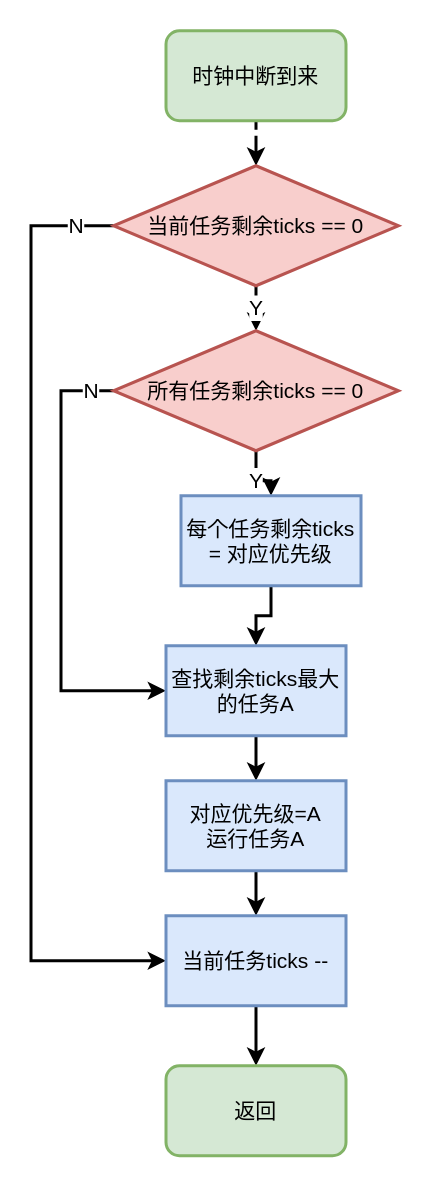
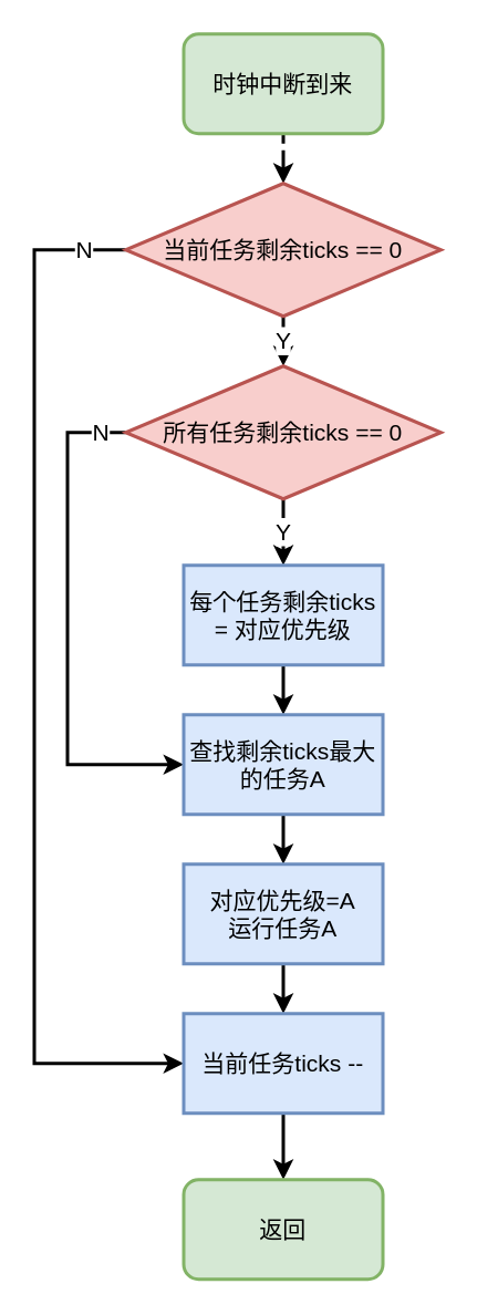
  <mxCell id="0" />
  <mxCell id="1" parent="0" />
  <mxCell id="2" style="edgeStyle=orthogonalEdgeStyle;rounded=0;orthogonalLoop=1;jettySize=auto;html=1;exitX=0.5;exitY=1;exitDx=0;exitDy=0;fontSize=14;strokeWidth=2;dashed=1;" edge="1" parent="1" source="3" target="6"><mxGeometry relative="1" as="geometry" /></mxCell>
  <mxCell id="3" value="时钟中断到来" style="rounded=1;whiteSpace=wrap;html=1;fontSize=14;strokeWidth=2;fillColor=#d5e8d4;strokeColor=#82b366;" vertex="1" parent="1"><mxGeometry x="110" y="20" width="120" height="60" as="geometry" /></mxCell>
  <mxCell id="4" value="Y" style="edgeStyle=orthogonalEdgeStyle;rounded=0;orthogonalLoop=1;jettySize=auto;html=1;exitX=0.5;exitY=1;exitDx=0;exitDy=0;entryX=0.5;entryY=0;entryDx=0;entryDy=0;fontSize=14;strokeWidth=2;" edge="1" parent="1" source="6" target="9"><mxGeometry relative="1" as="geometry" /></mxCell>
  <mxCell id="5" value="N" style="edgeStyle=orthogonalEdgeStyle;rounded=0;orthogonalLoop=1;jettySize=auto;html=1;exitX=0;exitY=0.5;exitDx=0;exitDy=0;entryX=0;entryY=0.5;entryDx=0;entryDy=0;fontSize=14;strokeWidth=2;" edge="1" parent="1" source="6" target="17"><mxGeometry x="-0.921" relative="1" as="geometry"><Array as="points"><mxPoint x="20" y="150" /><mxPoint x="20" y="640" /></Array><mxPoint as="offset" /></mxGeometry></mxCell>
  <mxCell id="6" value="当前任务剩余ticks == 0" style="rhombus;whiteSpace=wrap;html=1;fontSize=14;strokeWidth=2;fillColor=#f8cecc;strokeColor=#b85450;" vertex="1" parent="1"><mxGeometry x="75" y="110" width="190" height="80" as="geometry" /></mxCell>
  <mxCell id="7" value="Y" style="edgeStyle=orthogonalEdgeStyle;rounded=0;orthogonalLoop=1;jettySize=auto;html=1;exitX=0.5;exitY=1;exitDx=0;exitDy=0;fontSize=14;strokeWidth=2;" edge="1" parent="1" source="9" target="11"><mxGeometry relative="1" as="geometry" /></mxCell>
  <mxCell id="8" value="N" style="edgeStyle=orthogonalEdgeStyle;rounded=0;orthogonalLoop=1;jettySize=auto;html=1;exitX=0;exitY=0.5;exitDx=0;exitDy=0;entryX=0;entryY=0.5;entryDx=0;entryDy=0;fontSize=14;strokeWidth=2;" edge="1" parent="1" source="9" target="13"><mxGeometry x="-0.902" relative="1" as="geometry"><Array as="points"><mxPoint x="40" y="260" /><mxPoint x="40" y="460" /></Array><mxPoint as="offset" /></mxGeometry></mxCell>
  <mxCell id="9" value="所有任务剩余ticks == 0" style="rhombus;whiteSpace=wrap;html=1;fontSize=14;strokeWidth=2;fillColor=#f8cecc;strokeColor=#b85450;" vertex="1" parent="1"><mxGeometry x="75" y="220" width="190" height="80" as="geometry" /></mxCell>
  <mxCell id="10" style="edgeStyle=orthogonalEdgeStyle;rounded=0;orthogonalLoop=1;jettySize=auto;html=1;exitX=0.5;exitY=1;exitDx=0;exitDy=0;fontSize=14;strokeWidth=2;" edge="1" parent="1" source="11" target="13"><mxGeometry relative="1" as="geometry" /></mxCell>
- <mxCell id="11" value="每个任务剩余ticks = 对应优先级" style="rounded=0;whiteSpace=wrap;html=1;fontSize=14;strokeWidth=2;fillColor=#dae8fc;strokeColor=#6c8ebf;" vertex="1" parent="1"><mxGeometry x="120" y="330" width="120" height="60" as="geometry" /></mxCell>
+ <mxCell id="11" value="每个任务剩余ticks = 对应优先级" style="rounded=0;whiteSpace=wrap;html=1;fontSize=14;strokeWidth=2;fillColor=#dae8fc;strokeColor=#6c8ebf;" vertex="1" parent="1"><mxGeometry x="110" y="340" width="120" height="60" as="geometry" /></mxCell>
  <mxCell id="12" style="edgeStyle=orthogonalEdgeStyle;rounded=0;orthogonalLoop=1;jettySize=auto;html=1;exitX=0.5;exitY=1;exitDx=0;exitDy=0;fontSize=14;strokeWidth=2;" edge="1" parent="1" source="13" target="15"><mxGeometry relative="1" as="geometry" /></mxCell>
  <mxCell id="13" value="查找剩余ticks最大的任务A" style="rounded=0;whiteSpace=wrap;html=1;fontSize=14;strokeWidth=2;fillColor=#dae8fc;strokeColor=#6c8ebf;" vertex="1" parent="1"><mxGeometry x="110" y="430" width="120" height="60" as="geometry" /></mxCell>
  <mxCell id="14" style="edgeStyle=orthogonalEdgeStyle;rounded=0;orthogonalLoop=1;jettySize=auto;html=1;exitX=0.5;exitY=1;exitDx=0;exitDy=0;fontSize=14;strokeWidth=2;" edge="1" parent="1" source="15" target="17"><mxGeometry relative="1" as="geometry" /></mxCell>
  <mxCell id="15" value="对应优先级=A&lt;br style=&quot;font-size: 14px;&quot;&gt;运行任务A" style="rounded=0;whiteSpace=wrap;html=1;fontSize=14;strokeWidth=2;fillColor=#dae8fc;strokeColor=#6c8ebf;" vertex="1" parent="1"><mxGeometry x="110" y="520" width="120" height="60" as="geometry" /></mxCell>
  <mxCell id="16" style="edgeStyle=orthogonalEdgeStyle;rounded=0;orthogonalLoop=1;jettySize=auto;html=1;exitX=0.5;exitY=1;exitDx=0;exitDy=0;entryX=0.5;entryY=0;entryDx=0;entryDy=0;fontSize=14;strokeWidth=2;" edge="1" parent="1" source="17" target="18"><mxGeometry relative="1" as="geometry" /></mxCell>
  <mxCell id="17" value="当前任务ticks --" style="rounded=0;whiteSpace=wrap;html=1;fontSize=14;strokeWidth=2;fillColor=#dae8fc;strokeColor=#6c8ebf;" vertex="1" parent="1"><mxGeometry x="110" y="610" width="120" height="60" as="geometry" /></mxCell>
  <mxCell id="18" value="返回" style="rounded=1;whiteSpace=wrap;html=1;fontSize=14;strokeWidth=2;fillColor=#d5e8d4;strokeColor=#82b366;" vertex="1" parent="1"><mxGeometry x="110" y="710" width="120" height="60" as="geometry" /></mxCell>
